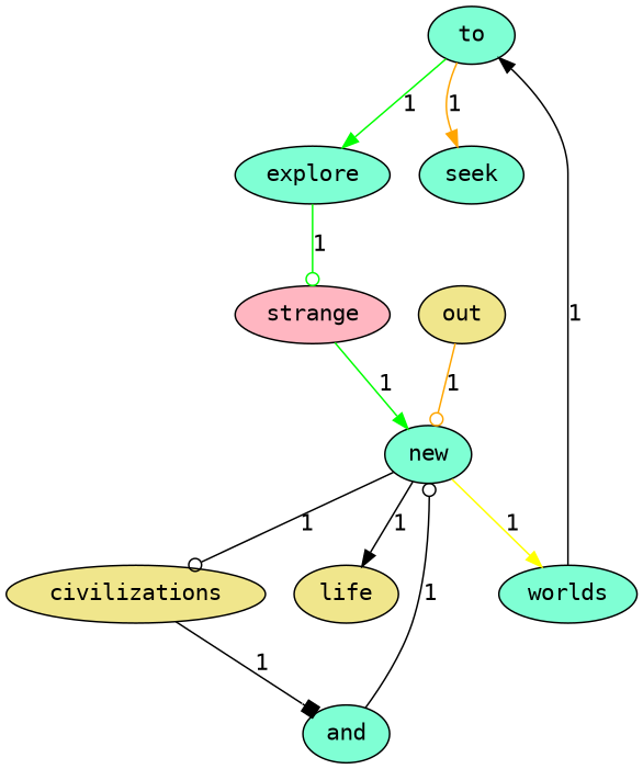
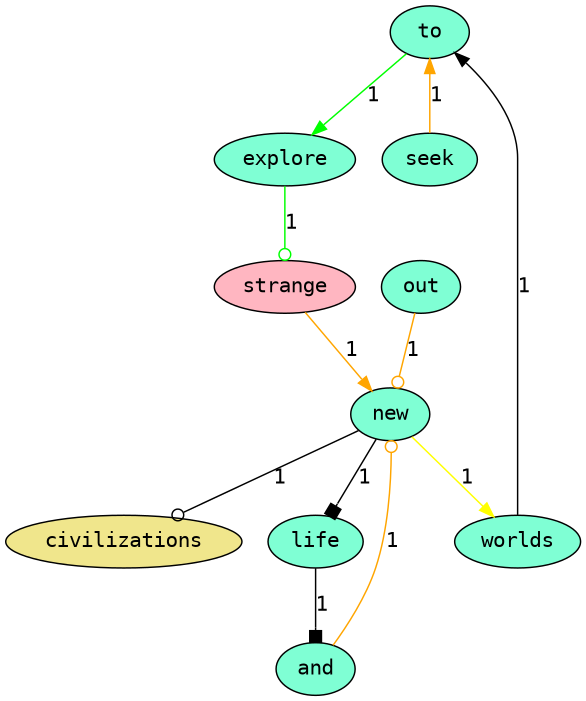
  digraph {
    fontname="DejaVu Sans Mono"
    node [fillcolor=aquamarine fontname="DejaVu Sans Mono" style=filled]
    edge [arrowhead=normal fontname="DejaVu Sans Mono"]
    to [root=true]
    explore
    seek
    strange [fillcolor=lightpink]
    new
    worlds
    civilizations [fillcolor=khaki]
-   life [fillcolor=khaki]
+   life
    and
-   out [fillcolor=khaki]
+   out
    to -> explore [color=green label=1]
-   to -> seek [color=orange label=1]
+   seek -> to [color=orange label=1]
    explore -> strange [arrowhead=odot color=green label=1]
-   strange -> new [color=green label=1]
+   strange -> new [color=orange label=1]
    new -> worlds [color=yellow label=1 arrowhead=""]
    new -> civilizations [arrowhead=odot label=1]
-   new -> life [label=1]
+   new -> life [arrowhead=box label=1]
    worlds -> to [label=1]
-   civilizations -> and [arrowhead=box label=1]
-   and -> new [arrowhead=odot label=1]
+   life -> and [arrowhead=box label=1]
+   and -> new [arrowhead=odot label=1 color=orange]
    out -> new [arrowhead=odot color=orange label=1]
  }
